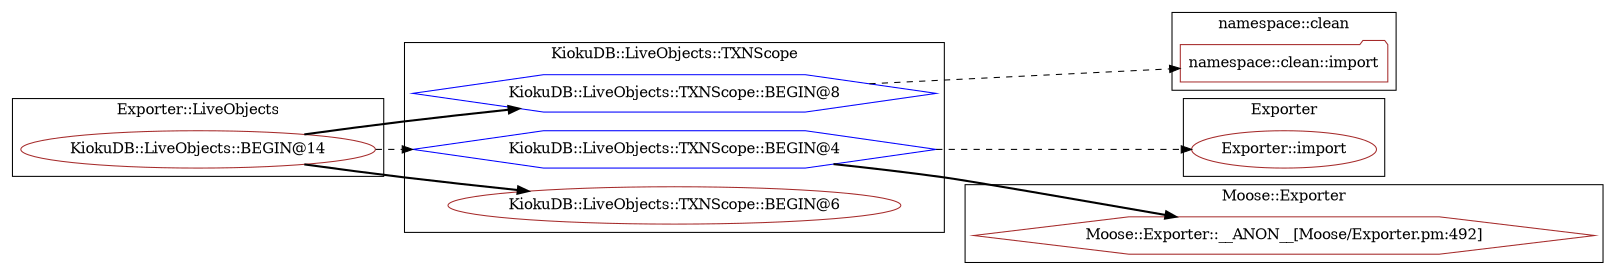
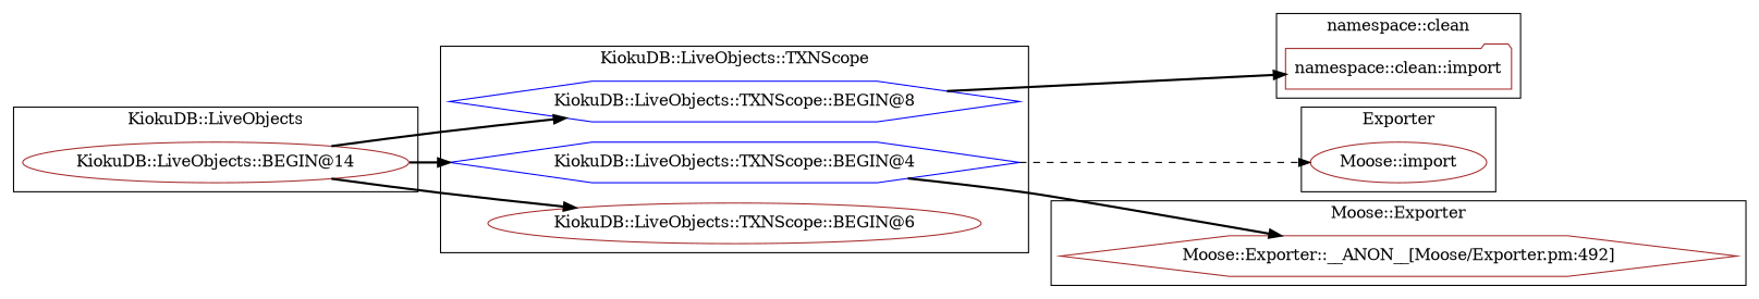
  digraph {
    rankdir=LR
    node [color=brown shape=ellipse]
    edge [style=bold]
    "namespace::clean::import" [shape=folder]
    "KiokuDB::LiveObjects::BEGIN@14"
-   "Exporter::import"
+   "Exporter::import" [label="Moose::import"]
    "KiokuDB::LiveObjects::TXNScope::BEGIN@8" [color=blue shape=hexagon]
    "KiokuDB::LiveObjects::TXNScope::BEGIN@4" [color=blue shape=hexagon]
    "KiokuDB::LiveObjects::TXNScope::BEGIN@6"
    "Moose::Exporter::__ANON__[Moose/Exporter.pm:492]" [shape=hexagon]
    subgraph cluster_1 {
      label="namespace::clean"
      "namespace::clean::import"
    }
    subgraph cluster_2 {
-     label="Exporter::LiveObjects"
+     label="KiokuDB::LiveObjects"
      "KiokuDB::LiveObjects::BEGIN@14"
    }
    subgraph cluster_3 {
      label=Exporter
      "Exporter::import"
    }
    subgraph cluster_4 {
      label="KiokuDB::LiveObjects::TXNScope"
      "KiokuDB::LiveObjects::TXNScope::BEGIN@8"
      "KiokuDB::LiveObjects::TXNScope::BEGIN@4"
      "KiokuDB::LiveObjects::TXNScope::BEGIN@6"
    }
    subgraph cluster_5 {
      label="Moose::Exporter"
      "Moose::Exporter::__ANON__[Moose/Exporter.pm:492]"
    }
    "KiokuDB::LiveObjects::BEGIN@14" -> "KiokuDB::LiveObjects::TXNScope::BEGIN@8"
-   "KiokuDB::LiveObjects::BEGIN@14" -> "KiokuDB::LiveObjects::TXNScope::BEGIN@4" [style=dashed]
+   "KiokuDB::LiveObjects::BEGIN@14" -> "KiokuDB::LiveObjects::TXNScope::BEGIN@4"
    "KiokuDB::LiveObjects::BEGIN@14" -> "KiokuDB::LiveObjects::TXNScope::BEGIN@6"
-   "KiokuDB::LiveObjects::TXNScope::BEGIN@8" -> "namespace::clean::import" [style=dashed]
+   "KiokuDB::LiveObjects::TXNScope::BEGIN@8" -> "namespace::clean::import"
    "KiokuDB::LiveObjects::TXNScope::BEGIN@4" -> "Exporter::import" [style=dashed]
    "KiokuDB::LiveObjects::TXNScope::BEGIN@4" -> "Moose::Exporter::__ANON__[Moose/Exporter.pm:492]"
  }
